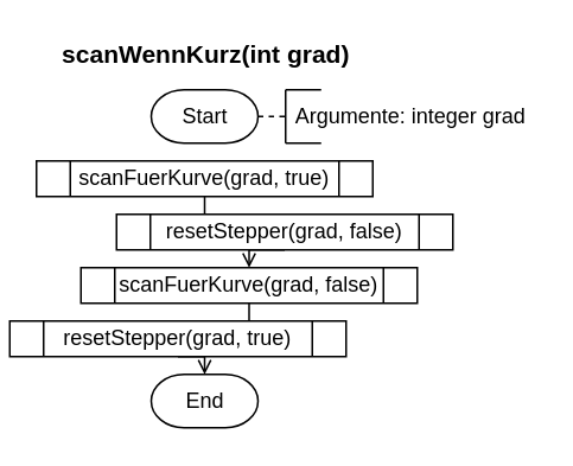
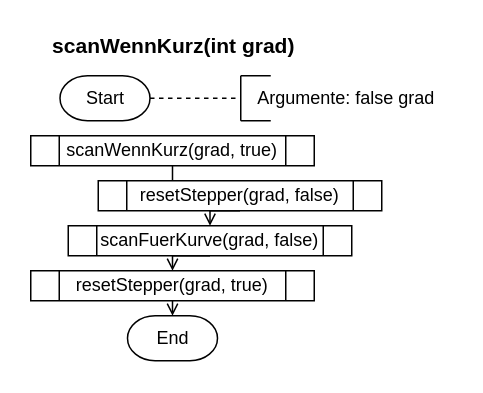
  <mxCell id="0" />
  <mxCell id="1" parent="0" />
- <mxCell id="2" value="Start" style="strokeWidth=1;html=1;shape=mxgraph.flowchart.terminator;whiteSpace=wrap;rounded=1;labelBackgroundColor=none;labelBorderColor=none;" vertex="1" parent="1"><mxGeometry x="84.5" y="50" width="60" height="30" as="geometry" /></mxCell>
+ <mxCell id="2" value="Start" style="strokeWidth=1;html=1;shape=mxgraph.flowchart.terminator;whiteSpace=wrap;rounded=1;labelBackgroundColor=none;labelBorderColor=none;" vertex="1" parent="1"><mxGeometry x="39.5" y="50" width="60" height="30" as="geometry" /></mxCell>
  <mxCell id="3" value="" style="endArrow=none;dashed=1;html=1;rounded=0;labelBackgroundColor=none;labelBorderColor=none;fontFamily=Helvetica;fontSize=11;fontColor=default;strokeColor=default;shape=connector;exitX=1;exitY=0.5;exitDx=0;exitDy=0;exitPerimeter=0;" edge="1" parent="1" source="2"><mxGeometry width="50" height="50" relative="1" as="geometry"><mxPoint x="159" y="65" as="sourcePoint" /><mxPoint x="160" y="65" as="targetPoint" /></mxGeometry></mxCell>
  <mxCell id="4" value="" style="endArrow=none;html=1;rounded=0;labelBackgroundColor=none;labelBorderColor=none;fontFamily=Helvetica;fontSize=11;fontColor=default;strokeColor=default;shape=connector;" edge="1" parent="1"><mxGeometry width="50" height="50" relative="1" as="geometry"><mxPoint x="180" y="50" as="sourcePoint" /><mxPoint x="160" y="50" as="targetPoint" /></mxGeometry></mxCell>
  <mxCell id="5" value="" style="endArrow=none;html=1;rounded=0;labelBackgroundColor=none;labelBorderColor=none;fontFamily=Helvetica;fontSize=11;fontColor=default;strokeColor=default;shape=connector;" edge="1" parent="1"><mxGeometry width="50" height="50" relative="1" as="geometry"><mxPoint x="160" y="80" as="sourcePoint" /><mxPoint x="160" y="50" as="targetPoint" /></mxGeometry></mxCell>
  <mxCell id="6" value="" style="endArrow=none;html=1;rounded=0;labelBackgroundColor=none;labelBorderColor=none;fontFamily=Helvetica;fontSize=11;fontColor=default;strokeColor=default;shape=connector;" edge="1" parent="1"><mxGeometry width="50" height="50" relative="1" as="geometry"><mxPoint x="180" y="80" as="sourcePoint" /><mxPoint x="160" y="80" as="targetPoint" /></mxGeometry></mxCell>
- <mxCell id="7" value="Argumente: integer grad" style="text;html=1;align=center;verticalAlign=middle;resizable=0;points=[];autosize=1;strokeColor=none;fillColor=none;" vertex="1" parent="1"><mxGeometry x="160" y="55" width="140" height="20" as="geometry" /></mxCell>
+ <mxCell id="7" value="Argumente: false grad" style="text;html=1;align=center;verticalAlign=middle;resizable=0;points=[];autosize=1;strokeColor=none;fillColor=none;" vertex="1" parent="1"><mxGeometry x="160" y="55" width="140" height="20" as="geometry" /></mxCell>
  <mxCell id="8" style="edgeStyle=orthogonalEdgeStyle;shape=connector;rounded=0;orthogonalLoop=1;jettySize=auto;html=1;exitX=0.5;exitY=1;exitDx=0;exitDy=0;entryX=0.5;entryY=0;entryDx=0;entryDy=0;labelBackgroundColor=default;fontFamily=Helvetica;fontSize=11;fontColor=default;endArrow=open;endFill=0;strokeColor=default;" edge="1" parent="1" source="9" target="13"><mxGeometry relative="1" as="geometry" /></mxCell>
- <mxCell id="9" value="scanFuerKurve(grad, true)" style="shape=process;whiteSpace=wrap;html=1;backgroundOutline=1;rounded=0;strokeColor=default;strokeWidth=1;labelBackgroundColor=none;labelBorderColor=none;" vertex="1" parent="1"><mxGeometry x="20" y="90" width="189" height="20" as="geometry" /></mxCell>
+ <mxCell id="9" value="scanWennKurz(grad, true)" style="shape=process;whiteSpace=wrap;html=1;backgroundOutline=1;rounded=0;strokeColor=default;strokeWidth=1;labelBackgroundColor=none;labelBorderColor=none;" vertex="1" parent="1"><mxGeometry x="20" y="90" width="189" height="20" as="geometry" /></mxCell>
  <mxCell id="10" style="edgeStyle=orthogonalEdgeStyle;shape=connector;rounded=0;orthogonalLoop=1;jettySize=auto;html=1;exitX=0.5;exitY=1;exitDx=0;exitDy=0;entryX=0.5;entryY=0;entryDx=0;entryDy=0;labelBackgroundColor=default;fontFamily=Helvetica;fontSize=11;fontColor=default;endArrow=open;endFill=0;strokeColor=default;" edge="1" parent="1" source="11" target="15"><mxGeometry relative="1" as="geometry" /></mxCell>
  <mxCell id="11" value="scanFuerKurve(grad, false)" style="shape=process;whiteSpace=wrap;html=1;backgroundOutline=1;rounded=0;strokeColor=default;strokeWidth=1;labelBackgroundColor=none;labelBorderColor=none;" vertex="1" parent="1"><mxGeometry x="45" y="150" width="189" height="20" as="geometry" /></mxCell>
  <mxCell id="12" style="edgeStyle=orthogonalEdgeStyle;shape=connector;rounded=0;orthogonalLoop=1;jettySize=auto;html=1;exitX=0.5;exitY=1;exitDx=0;exitDy=0;entryX=0.5;entryY=0;entryDx=0;entryDy=0;labelBackgroundColor=default;fontFamily=Helvetica;fontSize=11;fontColor=default;endArrow=open;endFill=0;strokeColor=default;" edge="1" parent="1" source="13" target="11"><mxGeometry relative="1" as="geometry" /></mxCell>
  <mxCell id="13" value="resetStepper(grad, false)" style="shape=process;whiteSpace=wrap;html=1;backgroundOutline=1;rounded=0;strokeColor=default;strokeWidth=1;labelBackgroundColor=none;labelBorderColor=none;" vertex="1" parent="1"><mxGeometry x="65" y="120" width="189" height="20" as="geometry" /></mxCell>
  <mxCell id="14" style="edgeStyle=orthogonalEdgeStyle;shape=connector;rounded=0;orthogonalLoop=1;jettySize=auto;html=1;exitX=0.5;exitY=1;exitDx=0;exitDy=0;entryX=0.5;entryY=0;entryDx=0;entryDy=0;entryPerimeter=0;labelBackgroundColor=default;fontFamily=Helvetica;fontSize=11;fontColor=default;endArrow=open;endFill=0;strokeColor=default;" edge="1" parent="1" source="15" target="16"><mxGeometry relative="1" as="geometry" /></mxCell>
- <mxCell id="15" value="resetStepper(grad, true)" style="shape=process;whiteSpace=wrap;html=1;backgroundOutline=1;rounded=0;strokeColor=default;strokeWidth=1;labelBackgroundColor=none;labelBorderColor=none;" vertex="1" parent="1"><mxGeometry x="5" y="180" width="189" height="20" as="geometry" /></mxCell>
+ <mxCell id="15" value="resetStepper(grad, true)" style="shape=process;whiteSpace=wrap;html=1;backgroundOutline=1;rounded=0;strokeColor=default;strokeWidth=1;labelBackgroundColor=none;labelBorderColor=none;" vertex="1" parent="1"><mxGeometry x="20" y="180" width="189" height="20" as="geometry" /></mxCell>
  <mxCell id="16" value="End" style="strokeWidth=1;html=1;shape=mxgraph.flowchart.terminator;whiteSpace=wrap;rounded=1;labelBackgroundColor=none;labelBorderColor=none;" vertex="1" parent="1"><mxGeometry x="84.5" y="210" width="60" height="30" as="geometry" /></mxCell>
  <mxCell id="17" value="&lt;font size=&quot;1&quot;&gt;&lt;b style=&quot;font-size: 14px&quot;&gt;scanWennKurz(int grad)&lt;/b&gt;&lt;/font&gt;" style="text;html=1;align=center;verticalAlign=middle;resizable=0;points=[];autosize=1;strokeColor=none;fillColor=none;fontSize=11;fontFamily=Helvetica;fontColor=default;" vertex="1" parent="1"><mxGeometry x="24.5" y="20" width="180" height="20" as="geometry" /></mxCell>
